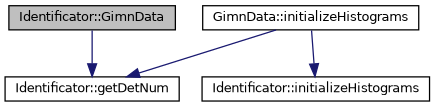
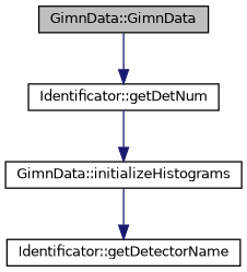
  digraph {
    rankdir=TB
    node [color=black fillcolor=white fontname=Helvetica fontsize=10 shape=record style=filled]
    edge [color=midnightblue fontname=Helvetica fontsize=10 labelfontname=Helvetica labelfontsize=10 style=solid]
-   n1 [fillcolor=grey75 fontcolor=black height=0.2 label="Identificator::GimnData" width=0.4]
+   n1 [fillcolor=grey75 fontcolor=black height=0.2 label="GimnData::GimnData" width=0.4]
    n2 [height=0.2 label="Identificator::getDetNum" width=0.4]
    n3 [height=0.2 label="GimnData::initializeHistograms" width=0.4]
-   n4 [height=0.2 label="Identificator::initializeHistograms" width=0.4]
+   n4 [height=0.2 label="Identificator::getDetectorName" width=0.4]
    n1 -> n2
-   n3 -> n2
+   n2 -> n3
    n3 -> n4
  }
